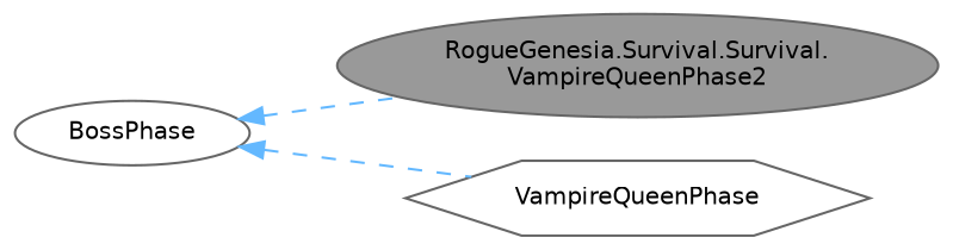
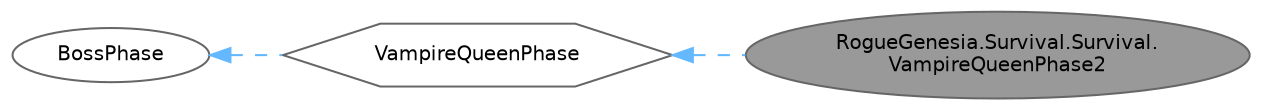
  digraph {
    rankdir=LR
    node [color=gray40 fillcolor=white fontname=Helvetica fontsize=10 shape=ellipse style=filled]
    edge [color=steelblue1 dir=back fontname=Helvetica fontsize=10 labelfontname=Helvetica labelfontsize=10 style=dashed]
    n1 [fillcolor=grey60 fontcolor=black height=0.2 label="RogueGenesia.Survival.Survival.\lVampireQueenPhase2" width=0.4]
    n2 [height=0.2 label=VampireQueenPhase shape=hexagon width=0.4]
    n3 [height=0.2 label=BossPhase width=0.4]
-   n3 -> n1
+   n2 -> n1
    n3 -> n2
  }
